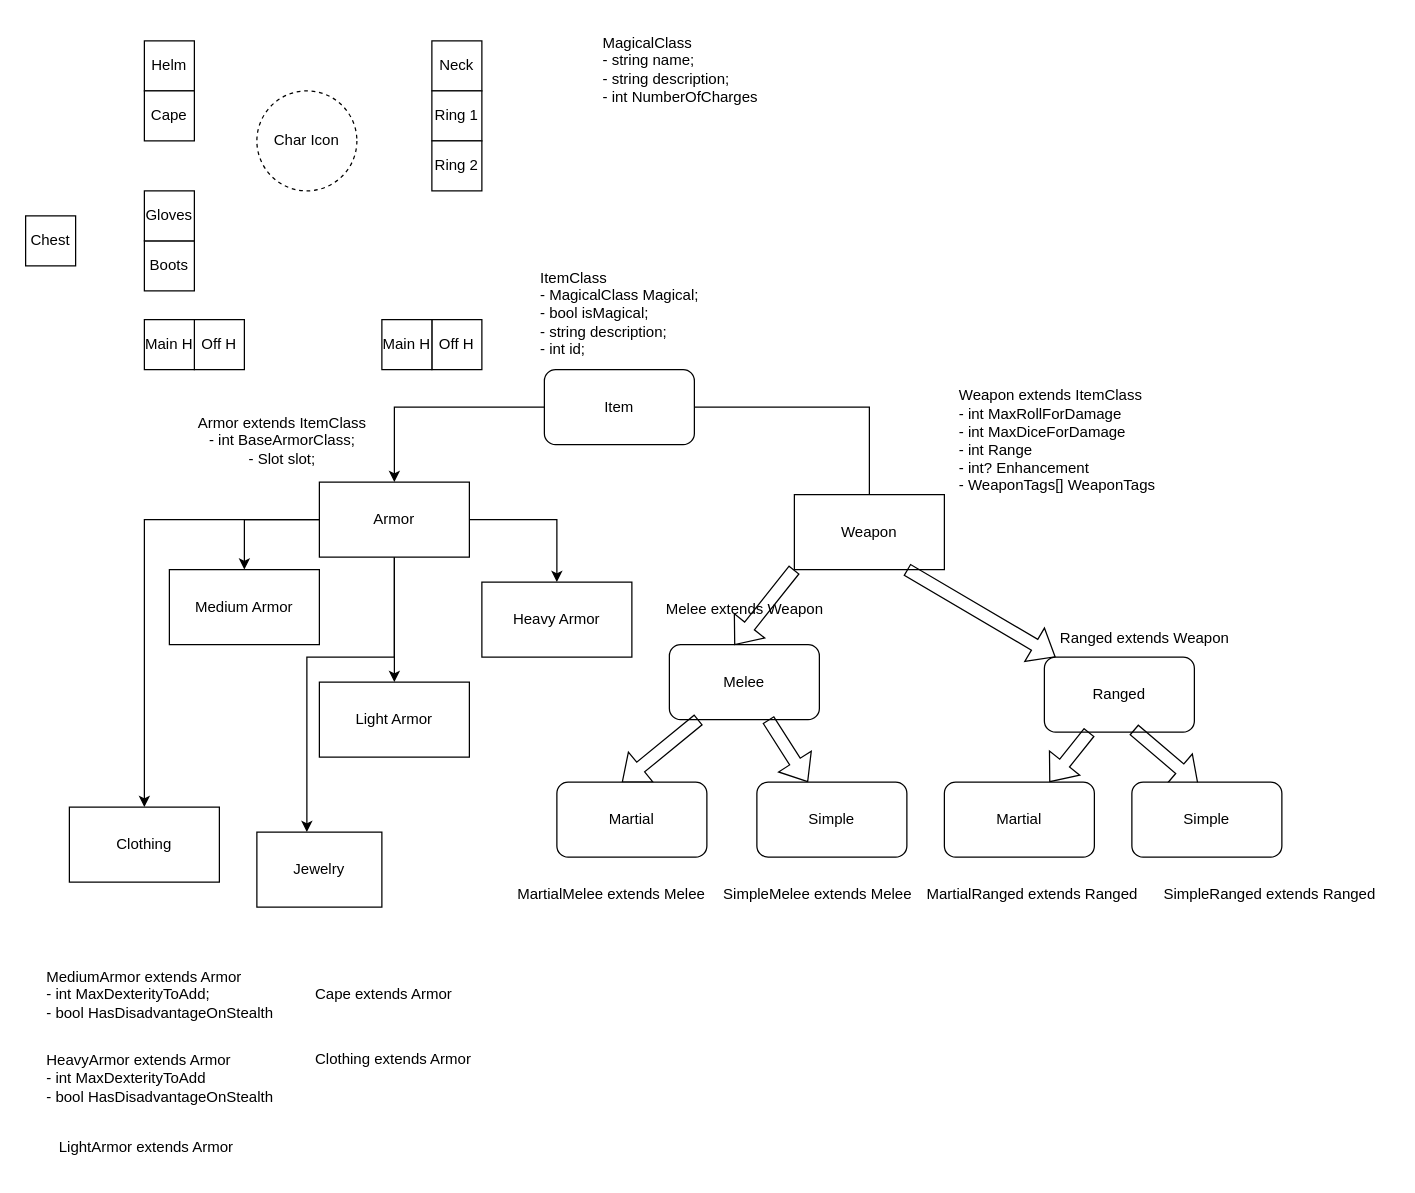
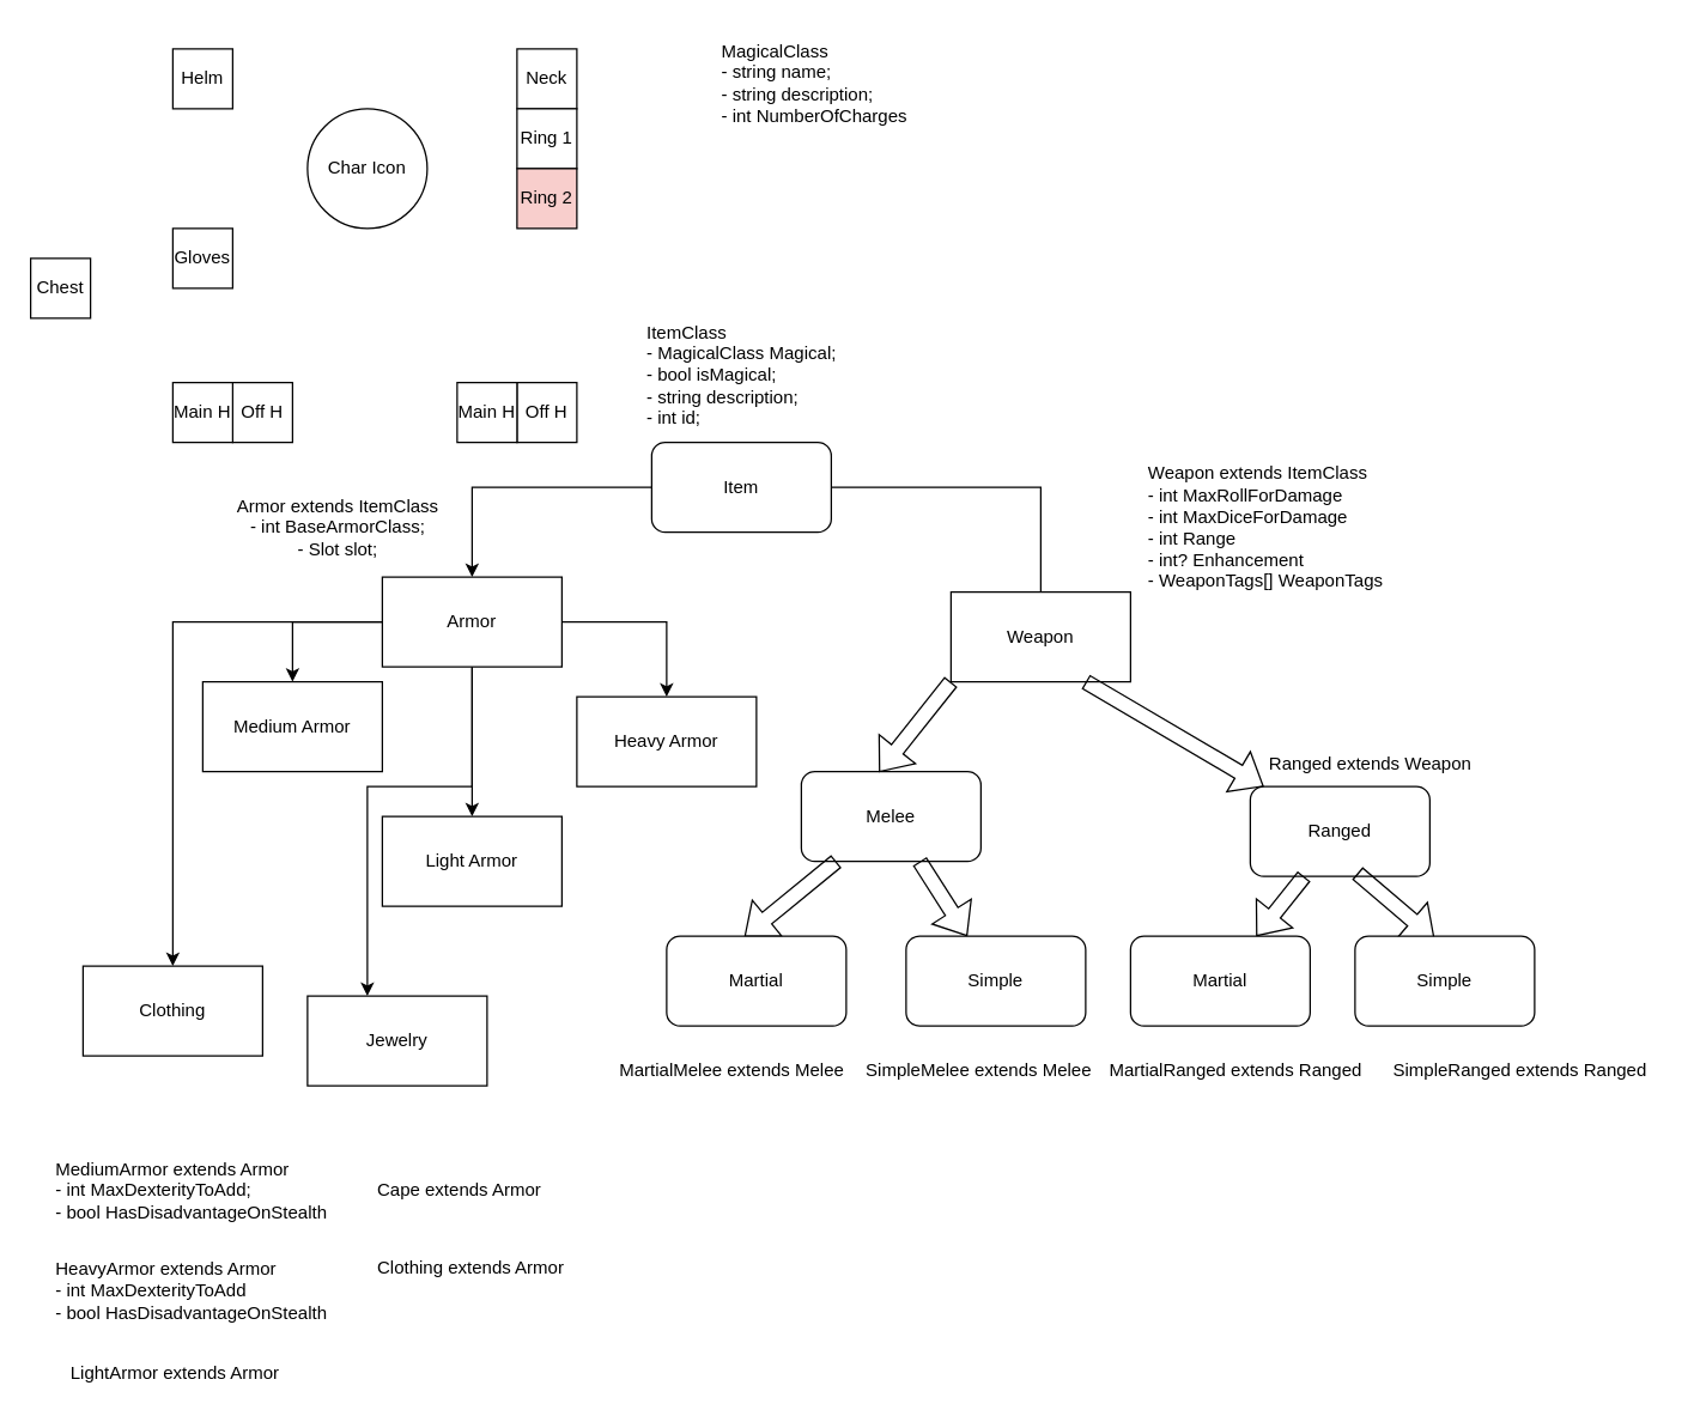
  <mxCell id="0" />
  <mxCell id="1" parent="0" />
- <mxCell id="2" value="Char Icon" style="ellipse;whiteSpace=wrap;html=1;aspect=fixed;dashed=1;" vertex="1" parent="1"><mxGeometry x="205" y="72" width="80" height="80" as="geometry" /></mxCell>
+ <mxCell id="2" value="Char Icon" style="ellipse;whiteSpace=wrap;html=1;aspect=fixed;" vertex="1" parent="1"><mxGeometry x="205" y="72" width="80" height="80" as="geometry" /></mxCell>
  <mxCell id="3" value="Helm" style="whiteSpace=wrap;html=1;aspect=fixed;" vertex="1" parent="1"><mxGeometry x="115" y="32" width="40" height="40" as="geometry" /></mxCell>
- <mxCell id="4" value="Cape" style="whiteSpace=wrap;html=1;aspect=fixed;" vertex="1" parent="1"><mxGeometry x="115" y="72" width="40" height="40" as="geometry" /></mxCell>
  <mxCell id="5" value="Chest" style="whiteSpace=wrap;html=1;aspect=fixed;" vertex="1" parent="1"><mxGeometry x="20" y="172" width="40" height="40" as="geometry" /></mxCell>
- <mxCell id="6" value="Boots" style="whiteSpace=wrap;html=1;aspect=fixed;" vertex="1" parent="1"><mxGeometry x="115" y="192" width="40" height="40" as="geometry" /></mxCell>
  <mxCell id="7" value="Neck" style="whiteSpace=wrap;html=1;aspect=fixed;" vertex="1" parent="1"><mxGeometry x="345" y="32" width="40" height="40" as="geometry" /></mxCell>
  <mxCell id="8" value="Ring 1" style="whiteSpace=wrap;html=1;aspect=fixed;" vertex="1" parent="1"><mxGeometry x="345" y="72" width="40" height="40" as="geometry" /></mxCell>
- <mxCell id="9" value="Ring 2" style="whiteSpace=wrap;html=1;aspect=fixed;" vertex="1" parent="1"><mxGeometry x="345" y="112" width="40" height="40" as="geometry" /></mxCell>
+ <mxCell id="9" value="Ring 2" style="whiteSpace=wrap;html=1;aspect=fixed;fillColor=#f8cecc;" vertex="1" parent="1"><mxGeometry x="345" y="112" width="40" height="40" as="geometry" /></mxCell>
  <mxCell id="10" value="Off H" style="whiteSpace=wrap;html=1;aspect=fixed;" vertex="1" parent="1"><mxGeometry x="155" y="255" width="40" height="40" as="geometry" /></mxCell>
  <mxCell id="11" value="Main H" style="whiteSpace=wrap;html=1;aspect=fixed;" vertex="1" parent="1"><mxGeometry x="115" y="255" width="40" height="40" as="geometry" /></mxCell>
  <mxCell id="12" value="Off H" style="whiteSpace=wrap;html=1;aspect=fixed;" vertex="1" parent="1"><mxGeometry x="345" y="255" width="40" height="40" as="geometry" /></mxCell>
  <mxCell id="13" value="Main H" style="whiteSpace=wrap;html=1;aspect=fixed;" vertex="1" parent="1"><mxGeometry x="305" y="255" width="40" height="40" as="geometry" /></mxCell>
  <mxCell id="14" style="edgeStyle=orthogonalEdgeStyle;rounded=0;orthogonalLoop=1;jettySize=auto;html=1;" edge="1" parent="1" source="16" target="21"><mxGeometry relative="1" as="geometry"><mxPoint x="385" y="395" as="targetPoint" /></mxGeometry></mxCell>
  <mxCell id="15" style="edgeStyle=orthogonalEdgeStyle;rounded=0;orthogonalLoop=1;jettySize=auto;html=1;entryX=0.5;entryY=0;entryDx=0;entryDy=0;endArrow=none;" edge="1" parent="1" source="16" target="22"><mxGeometry relative="1" as="geometry"><mxPoint x="625" y="395" as="targetPoint" /></mxGeometry></mxCell>
  <mxCell id="16" value="Item" style="rounded=1;whiteSpace=wrap;html=1;" vertex="1" parent="1"><mxGeometry x="435" y="295" width="120" height="60" as="geometry" /></mxCell>
  <mxCell id="17" style="edgeStyle=orthogonalEdgeStyle;rounded=0;orthogonalLoop=1;jettySize=auto;html=1;" edge="1" parent="1" source="21" target="24"><mxGeometry relative="1" as="geometry"><mxPoint x="215" y="465" as="targetPoint" /><Array as="points"><mxPoint x="195" y="415" /></Array></mxGeometry></mxCell>
  <mxCell id="18" style="edgeStyle=orthogonalEdgeStyle;rounded=0;orthogonalLoop=1;jettySize=auto;html=1;entryX=0.5;entryY=0;entryDx=0;entryDy=0;" edge="1" parent="1" source="21" target="23"><mxGeometry relative="1" as="geometry"><mxPoint x="315" y="465" as="targetPoint" /></mxGeometry></mxCell>
  <mxCell id="19" style="edgeStyle=orthogonalEdgeStyle;rounded=0;orthogonalLoop=1;jettySize=auto;html=1;" edge="1" parent="1" source="21" target="27"><mxGeometry relative="1" as="geometry" /></mxCell>
  <mxCell id="20" style="edgeStyle=orthogonalEdgeStyle;rounded=0;orthogonalLoop=1;jettySize=auto;html=1;" edge="1" parent="1" source="21" target="28"><mxGeometry relative="1" as="geometry"><Array as="points"><mxPoint x="315" y="525" /><mxPoint x="245" y="525" /></Array></mxGeometry></mxCell>
  <mxCell id="21" value="Armor&lt;span style=&quot;color: rgba(0, 0, 0, 0); font-family: monospace; font-size: 0px; text-align: start; text-wrap-mode: nowrap;&quot;&gt;%3CmxGraphModel%3E%3Croot%3E%3CmxCell%20id%3D%220%22%2F%3E%3CmxCell%20id%3D%221%22%20parent%3D%220%22%2F%3E%3CmxCell%20id%3D%222%22%20value%3D%22Off%20H%22%20style%3D%22whiteSpace%3Dwrap%3Bhtml%3D1%3Baspect%3Dfixed%3B%22%20vertex%3D%221%22%20parent%3D%221%22%3E%3CmxGeometry%20x%3D%22130%22%20y%3D%22280%22%20width%3D%2240%22%20height%3D%2240%22%20as%3D%22geometry%22%2F%3E%3C%2FmxCell%3E%3CmxCell%20id%3D%223%22%20value%3D%22Main%20H%22%20style%3D%22whiteSpace%3Dwrap%3Bhtml%3D1%3Baspect%3Dfixed%3B%22%20vertex%3D%221%22%20parent%3D%221%22%3E%3CmxGeometry%20x%3D%2290%22%20y%3D%22280%22%20width%3D%2240%22%20height%3D%2240%22%20as%3D%22geometry%22%2F%3E%3C%2FmxCell%3E%3C%2Froot%3E%3C%2FmxGraphModel%3E&lt;/span&gt;" style="rounded=0;whiteSpace=wrap;html=1;" vertex="1" parent="1"><mxGeometry x="255" y="385" width="120" height="60" as="geometry" /></mxCell>
  <mxCell id="22" value="Weapon" style="rounded=0;whiteSpace=wrap;html=1;" vertex="1" parent="1"><mxGeometry x="635" y="395" width="120" height="60" as="geometry" /></mxCell>
  <mxCell id="23" value="Light Armor" style="rounded=0;whiteSpace=wrap;html=1;" vertex="1" parent="1"><mxGeometry x="255" y="545" width="120" height="60" as="geometry" /></mxCell>
  <mxCell id="24" value="Medium Armor" style="rounded=0;whiteSpace=wrap;html=1;" vertex="1" parent="1"><mxGeometry x="135" y="455" width="120" height="60" as="geometry" /></mxCell>
  <mxCell id="25" style="edgeStyle=orthogonalEdgeStyle;rounded=0;orthogonalLoop=1;jettySize=auto;html=1;entryX=0.5;entryY=0;entryDx=0;entryDy=0;" edge="1" parent="1" source="21" target="26"><mxGeometry relative="1" as="geometry"><mxPoint x="435" y="465" as="targetPoint" /></mxGeometry></mxCell>
  <mxCell id="26" value="Heavy Armor" style="rounded=0;whiteSpace=wrap;html=1;" vertex="1" parent="1"><mxGeometry x="385" y="465" width="120" height="60" as="geometry" /></mxCell>
  <mxCell id="27" value="Clothing" style="rounded=0;whiteSpace=wrap;html=1;" vertex="1" parent="1"><mxGeometry x="55" y="645" width="120" height="60" as="geometry" /></mxCell>
- <mxCell id="28" value="Jewelry" style="rounded=0;whiteSpace=wrap;html=1;" vertex="1" parent="1"><mxGeometry x="205" y="665" width="100" height="60" as="geometry" /></mxCell>
+ <mxCell id="28" value="Jewelry" style="rounded=0;whiteSpace=wrap;html=1;" vertex="1" parent="1"><mxGeometry x="205" y="665" width="120" height="60" as="geometry" /></mxCell>
  <mxCell id="29" value="Ranged" style="rounded=1;whiteSpace=wrap;html=1;" vertex="1" parent="1"><mxGeometry x="835" y="525" width="120" height="60" as="geometry" /></mxCell>
  <mxCell id="30" value="Melee" style="rounded=1;whiteSpace=wrap;html=1;" vertex="1" parent="1"><mxGeometry x="535" y="515" width="120" height="60" as="geometry" /></mxCell>
  <mxCell id="31" value="" style="shape=flexArrow;endArrow=classic;html=1;rounded=0;exitX=0;exitY=1;exitDx=0;exitDy=0;entryX=0.433;entryY=0.005;entryDx=0;entryDy=0;entryPerimeter=0;" edge="1" parent="1" source="22" target="30"><mxGeometry width="50" height="50" relative="1" as="geometry"><mxPoint x="545" y="525" as="sourcePoint" /><mxPoint x="595" y="475" as="targetPoint" /></mxGeometry></mxCell>
  <mxCell id="32" value="" style="shape=flexArrow;endArrow=classic;html=1;rounded=0;exitX=0.75;exitY=1;exitDx=0;exitDy=0;" edge="1" parent="1" source="22" target="29"><mxGeometry width="50" height="50" relative="1" as="geometry"><mxPoint x="645" y="465" as="sourcePoint" /><mxPoint x="597" y="525" as="targetPoint" /></mxGeometry></mxCell>
  <mxCell id="33" value="" style="shape=flexArrow;endArrow=classic;html=1;rounded=0;entryX=0.433;entryY=0.005;entryDx=0;entryDy=0;entryPerimeter=0;" edge="1" parent="1" source="30" target="35"><mxGeometry width="50" height="50" relative="1" as="geometry"><mxPoint x="555" y="575" as="sourcePoint" /><mxPoint x="507" y="635" as="targetPoint" /></mxGeometry></mxCell>
  <mxCell id="34" value="" style="shape=flexArrow;endArrow=classic;html=1;rounded=0;" edge="1" parent="1" source="30" target="36"><mxGeometry width="50" height="50" relative="1" as="geometry"><mxPoint x="625" y="575" as="sourcePoint" /><mxPoint x="678" y="635" as="targetPoint" /></mxGeometry></mxCell>
  <mxCell id="35" value="Martial&lt;span style=&quot;color: rgba(0, 0, 0, 0); font-family: monospace; font-size: 0px; text-align: start; text-wrap-mode: nowrap;&quot;&gt;%3CmxGraphModel%3E%3Croot%3E%3CmxCell%20id%3D%220%22%2F%3E%3CmxCell%20id%3D%221%22%20parent%3D%220%22%2F%3E%3CmxCell%20id%3D%222%22%20value%3D%22%22%20style%3D%22shape%3DflexArrow%3BendArrow%3Dclassic%3Bhtml%3D1%3Brounded%3D0%3BexitX%3D0.75%3BexitY%3D1%3BexitDx%3D0%3BexitDy%3D0%3B%22%20edge%3D%221%22%20parent%3D%221%22%3E%3CmxGeometry%20width%3D%2250%22%20height%3D%2250%22%20relative%3D%221%22%20as%3D%22geometry%22%3E%3CmxPoint%20x%3D%221000%22%20y%3D%22190%22%20as%3D%22sourcePoint%22%2F%3E%3CmxPoint%20x%3D%221053%22%20y%3D%22250%22%20as%3D%22targetPoint%22%2F%3E%3C%2FmxGeometry%3E%3C%2FmxCell%3E%3C%2Froot%3E%3C%2FmxGraphModel%3E&lt;/span&gt;" style="rounded=1;whiteSpace=wrap;html=1;" vertex="1" parent="1"><mxGeometry x="445" y="625" width="120" height="60" as="geometry" /></mxCell>
  <mxCell id="36" value="Simple" style="rounded=1;whiteSpace=wrap;html=1;" vertex="1" parent="1"><mxGeometry x="605" y="625" width="120" height="60" as="geometry" /></mxCell>
  <mxCell id="37" value="" style="shape=flexArrow;endArrow=classic;html=1;rounded=0;" edge="1" parent="1" target="39" source="29"><mxGeometry width="50" height="50" relative="1" as="geometry"><mxPoint x="858" y="585" as="sourcePoint" /><mxPoint x="807" y="645" as="targetPoint" /></mxGeometry></mxCell>
  <mxCell id="38" value="" style="shape=flexArrow;endArrow=classic;html=1;rounded=0;exitX=0.596;exitY=0.966;exitDx=0;exitDy=0;exitPerimeter=0;entryX=0.443;entryY=0.032;entryDx=0;entryDy=0;entryPerimeter=0;" edge="1" parent="1" target="40" source="29"><mxGeometry width="50" height="50" relative="1" as="geometry"><mxPoint x="914" y="585" as="sourcePoint" /><mxPoint x="978" y="645" as="targetPoint" /></mxGeometry></mxCell>
  <mxCell id="39" value="Martial&lt;span style=&quot;color: rgba(0, 0, 0, 0); font-family: monospace; font-size: 0px; text-align: start; text-wrap-mode: nowrap;&quot;&gt;%3CmxGraphModel%3E%3Croot%3E%3CmxCell%20id%3D%220%22%2F%3E%3CmxCell%20id%3D%221%22%20parent%3D%220%22%2F%3E%3CmxCell%20id%3D%222%22%20value%3D%22%22%20style%3D%22shape%3DflexArrow%3BendArrow%3Dclassic%3Bhtml%3D1%3Brounded%3D0%3BexitX%3D0.75%3BexitY%3D1%3BexitDx%3D0%3BexitDy%3D0%3B%22%20edge%3D%221%22%20parent%3D%221%22%3E%3CmxGeometry%20width%3D%2250%22%20height%3D%2250%22%20relative%3D%221%22%20as%3D%22geometry%22%3E%3CmxPoint%20x%3D%221000%22%20y%3D%22190%22%20as%3D%22sourcePoint%22%2F%3E%3CmxPoint%20x%3D%221053%22%20y%3D%22250%22%20as%3D%22targetPoint%22%2F%3E%3C%2FmxGeometry%3E%3C%2FmxCell%3E%3C%2Froot%3E%3C%2FmxGraphModel%3E&lt;/span&gt;" style="rounded=1;whiteSpace=wrap;html=1;" vertex="1" parent="1"><mxGeometry x="755" y="625" width="120" height="60" as="geometry" /></mxCell>
  <mxCell id="40" value="Simple" style="rounded=1;whiteSpace=wrap;html=1;" vertex="1" parent="1"><mxGeometry x="905" y="625" width="120" height="60" as="geometry" /></mxCell>
  <mxCell id="41" value="&lt;div&gt;ItemClass&lt;/div&gt;- MagicalClass Magical;&lt;div&gt;- bool isMagical;&lt;/div&gt;&lt;div&gt;- string description;&lt;/div&gt;&lt;div&gt;- int id;&lt;/div&gt;" style="text;html=1;align=left;verticalAlign=middle;resizable=0;points=[];autosize=1;strokeColor=none;fillColor=none;" vertex="1" parent="1"><mxGeometry x="430" y="205" width="150" height="90" as="geometry" /></mxCell>
  <mxCell id="42" value="Armor extends ItemClass&lt;div&gt;- int BaseArmorClass;&lt;/div&gt;&lt;div&gt;- Slot slot;&lt;/div&gt;" style="text;html=1;align=center;verticalAlign=middle;resizable=0;points=[];autosize=1;strokeColor=none;fillColor=none;" vertex="1" parent="1"><mxGeometry x="145" y="322" width="160" height="60" as="geometry" /></mxCell>
  <mxCell id="43" value="MediumArmor extends Armor&lt;div&gt;- int MaxDexterityToAdd;&lt;/div&gt;&lt;div&gt;- bool HasDisadvantageOnStealth&lt;/div&gt;" style="text;html=1;align=left;verticalAlign=middle;resizable=0;points=[];autosize=1;strokeColor=none;fillColor=none;" vertex="1" parent="1"><mxGeometry x="35" y="765" width="200" height="60" as="geometry" /></mxCell>
  <mxCell id="44" value="LightArmor extends Armor" style="text;html=1;align=left;verticalAlign=middle;resizable=0;points=[];autosize=1;strokeColor=none;fillColor=none;" vertex="1" parent="1"><mxGeometry x="45" y="902" width="160" height="30" as="geometry" /></mxCell>
  <mxCell id="45" value="HeavyArmor extends Armor&lt;div&gt;- int MaxDexterityToAdd&lt;/div&gt;&lt;div&gt;- bool HasDisadvantageOnStealth&lt;/div&gt;" style="text;html=1;align=left;verticalAlign=middle;resizable=0;points=[];autosize=1;strokeColor=none;fillColor=none;" vertex="1" parent="1"><mxGeometry x="35" y="832" width="200" height="60" as="geometry" /></mxCell>
  <mxCell id="46" value="Cape extends Armor" style="text;html=1;align=left;verticalAlign=middle;resizable=0;points=[];autosize=1;strokeColor=none;fillColor=none;" vertex="1" parent="1"><mxGeometry x="250" y="780" width="140" height="30" as="geometry" /></mxCell>
  <mxCell id="47" value="Clothing extends Armor" style="text;html=1;align=left;verticalAlign=middle;resizable=0;points=[];autosize=1;strokeColor=none;fillColor=none;" vertex="1" parent="1"><mxGeometry x="250" y="832" width="150" height="30" as="geometry" /></mxCell>
  <mxCell id="48" value="Weapon extends ItemClass&lt;div&gt;- int MaxRollForDamage&lt;/div&gt;&lt;div&gt;- int MaxDiceForDamage&lt;/div&gt;&lt;div&gt;- int Range&lt;/div&gt;&lt;div&gt;- int? Enhancement&lt;/div&gt;&lt;div&gt;- WeaponTags[] WeaponTags&lt;/div&gt;" style="text;html=1;align=left;verticalAlign=middle;resizable=0;points=[];autosize=1;strokeColor=none;fillColor=none;" vertex="1" parent="1"><mxGeometry x="765" y="302" width="180" height="100" as="geometry" /></mxCell>
  <mxCell id="49" value="Gloves" style="whiteSpace=wrap;html=1;aspect=fixed;" vertex="1" parent="1"><mxGeometry x="115" y="152" width="40" height="40" as="geometry" /></mxCell>
- <mxCell id="50" value="Melee extends Weapon" style="text;html=1;align=center;verticalAlign=middle;resizable=0;points=[];autosize=1;strokeColor=none;fillColor=none;" vertex="1" parent="1"><mxGeometry x="520" y="472" width="150" height="30" as="geometry" /></mxCell>
  <mxCell id="51" value="Ranged extends Weapon" style="text;html=1;align=center;verticalAlign=middle;resizable=0;points=[];autosize=1;strokeColor=none;fillColor=none;" vertex="1" parent="1"><mxGeometry x="835" y="495" width="160" height="30" as="geometry" /></mxCell>
  <mxCell id="52" value="MartialMelee extends Melee&lt;span style=&quot;background-color: transparent; color: light-dark(rgb(0, 0, 0), rgb(255, 255, 255));&quot;&gt;&amp;nbsp;&lt;/span&gt;" style="text;html=1;align=center;verticalAlign=middle;resizable=0;points=[];autosize=1;strokeColor=none;fillColor=none;" vertex="1" parent="1"><mxGeometry x="400" y="700" width="180" height="30" as="geometry" /></mxCell>
  <mxCell id="53" value="SimpleMelee extends Melee&lt;span style=&quot;background-color: transparent; color: light-dark(rgb(0, 0, 0), rgb(255, 255, 255));&quot;&gt;&amp;nbsp;&lt;/span&gt;" style="text;html=1;align=center;verticalAlign=middle;resizable=0;points=[];autosize=1;strokeColor=none;fillColor=none;" vertex="1" parent="1"><mxGeometry x="565" y="700" width="180" height="30" as="geometry" /></mxCell>
  <mxCell id="54" value="SimpleRanged extends Ranged" style="text;html=1;align=center;verticalAlign=middle;resizable=0;points=[];autosize=1;strokeColor=none;fillColor=none;" vertex="1" parent="1"><mxGeometry x="920" y="700" width="190" height="30" as="geometry" /></mxCell>
  <mxCell id="55" value="MartialRanged extends Ranged" style="text;html=1;align=center;verticalAlign=middle;resizable=0;points=[];autosize=1;strokeColor=none;fillColor=none;" vertex="1" parent="1"><mxGeometry x="730" y="700" width="190" height="30" as="geometry" /></mxCell>
  <mxCell id="56" value="MagicalClass&lt;div&gt;- string name;&lt;/div&gt;&lt;div&gt;- string description;&lt;/div&gt;&lt;div&gt;- int NumberOfCharges&lt;/div&gt;" style="text;html=1;align=left;verticalAlign=middle;resizable=0;points=[];autosize=1;strokeColor=none;fillColor=none;" vertex="1" parent="1"><mxGeometry x="480" y="20" width="150" height="70" as="geometry" /></mxCell>
